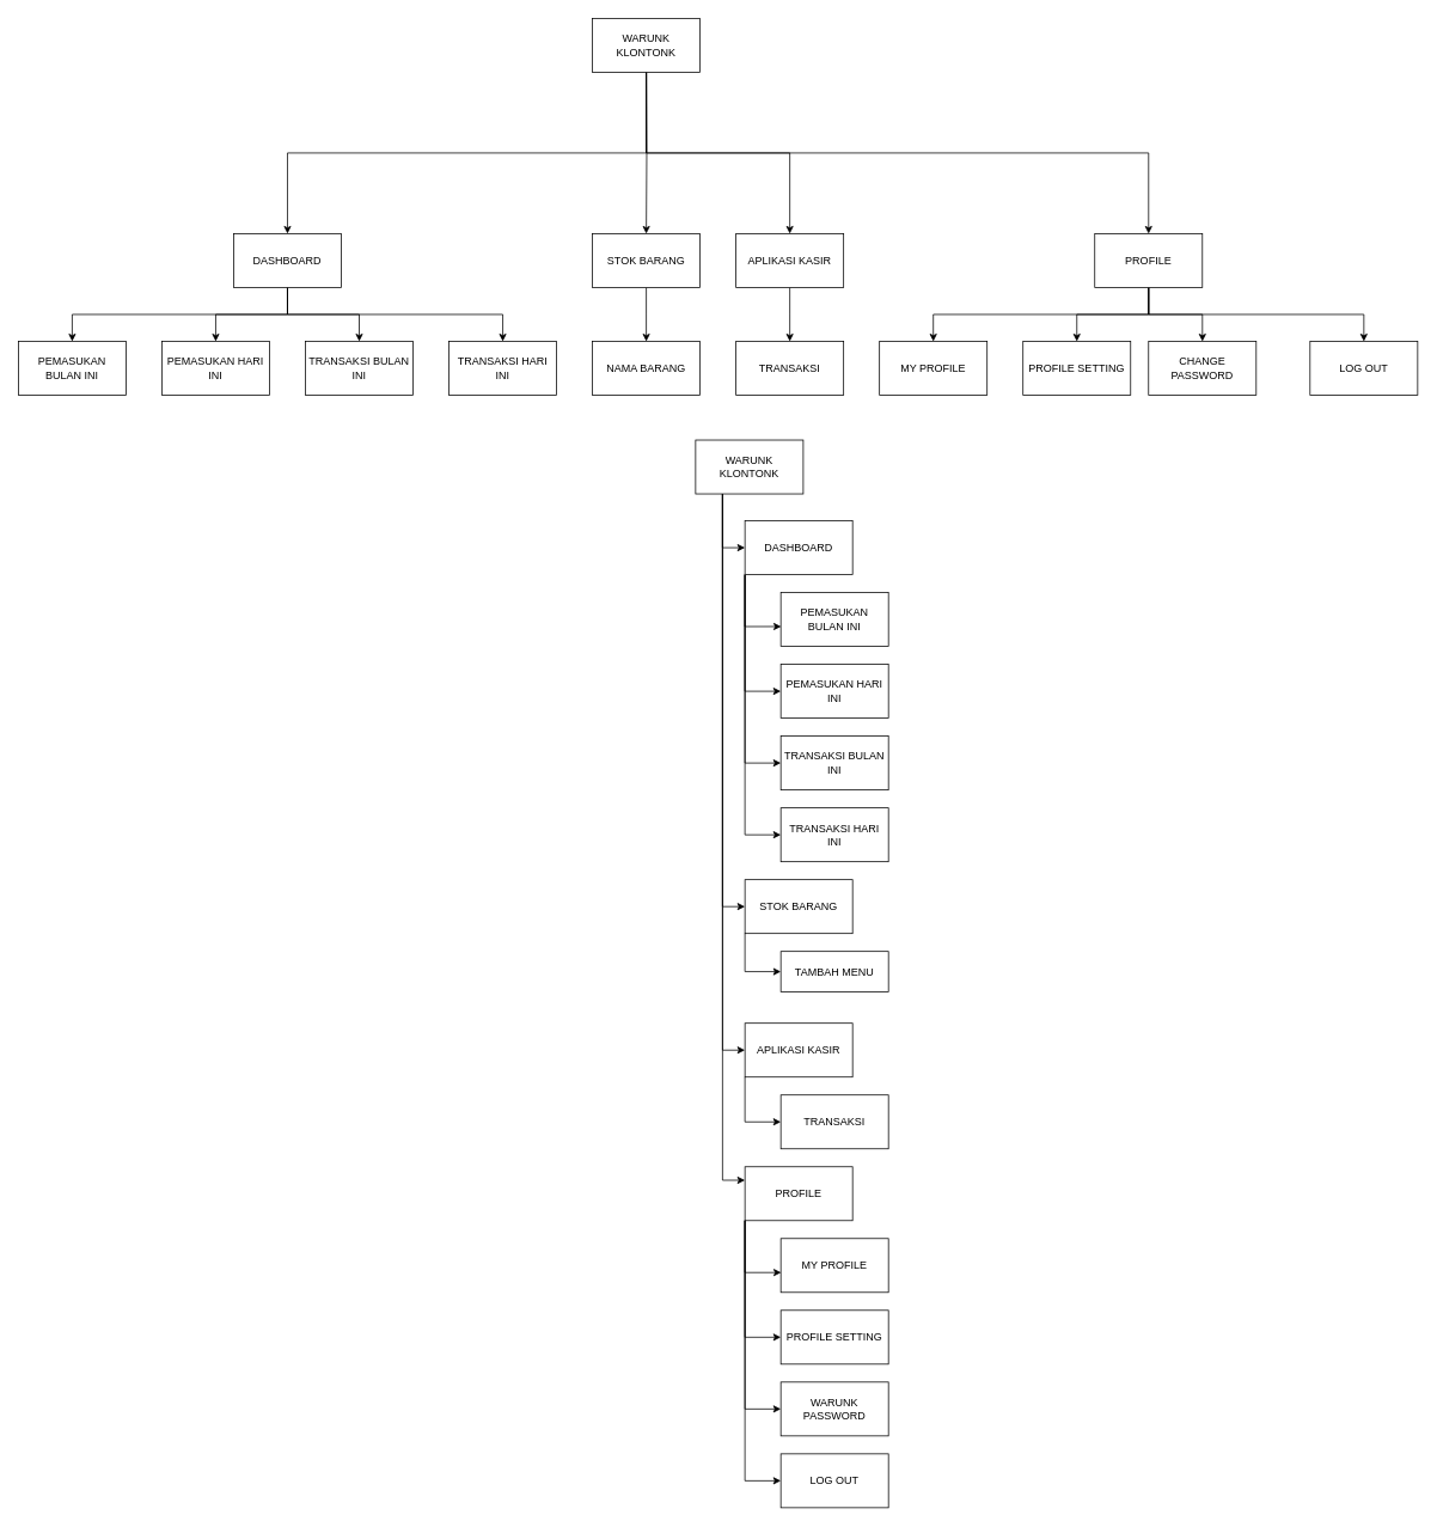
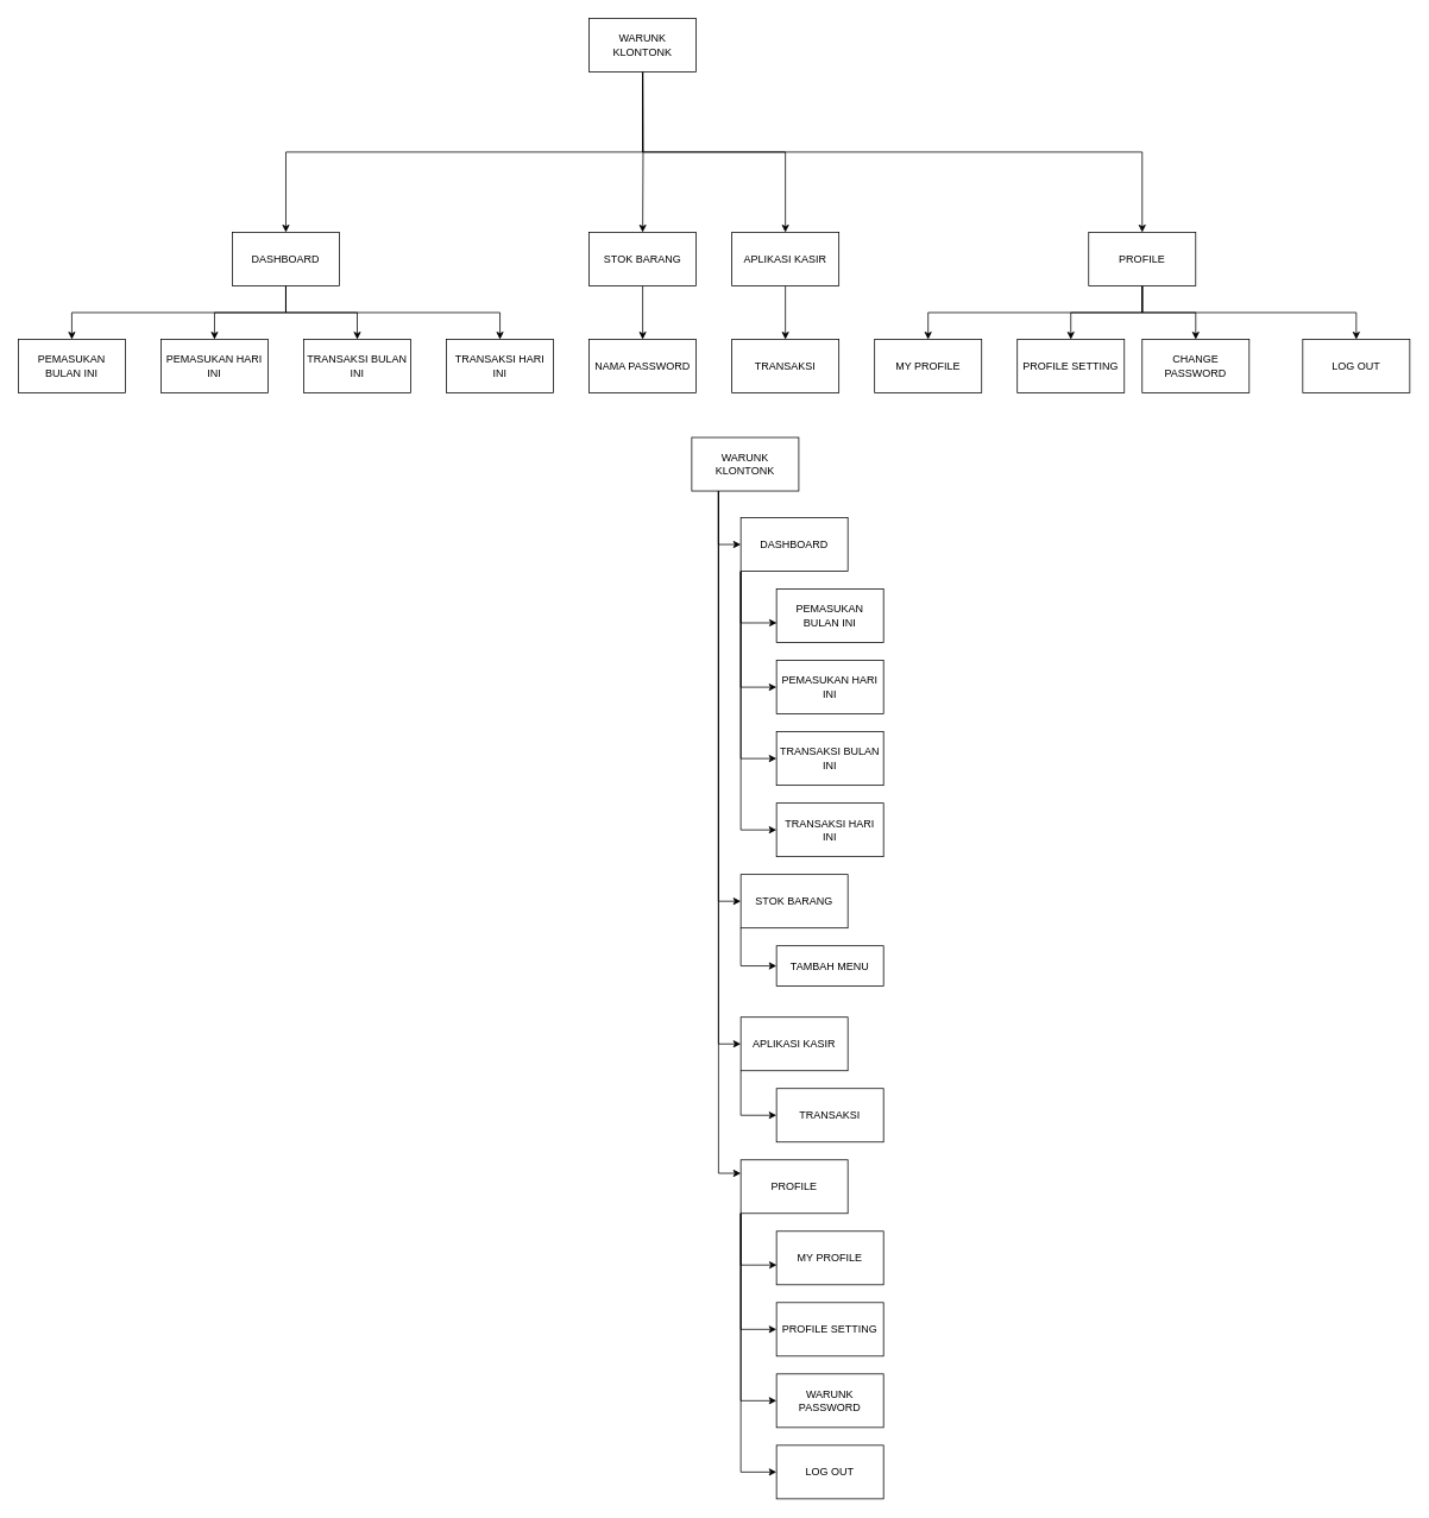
  <mxCell id="0" />
  <mxCell id="1" parent="0" />
  <mxCell id="2" style="edgeStyle=orthogonalEdgeStyle;rounded=0;orthogonalLoop=1;jettySize=auto;html=1;exitX=0.5;exitY=1;exitDx=0;exitDy=0;entryX=0.5;entryY=0;entryDx=0;entryDy=0;" edge="1" parent="1" source="3"><mxGeometry relative="1" as="geometry"><mxPoint x="720" y="380" as="targetPoint" /></mxGeometry></mxCell>
  <mxCell id="3" value="STOK BARANG" style="rounded=0;whiteSpace=wrap;html=1;" vertex="1" parent="1"><mxGeometry x="660" y="260" width="120" height="60" as="geometry" /></mxCell>
  <mxCell id="4" style="edgeStyle=orthogonalEdgeStyle;rounded=0;orthogonalLoop=1;jettySize=auto;html=1;exitX=0.5;exitY=1;exitDx=0;exitDy=0;entryX=0.5;entryY=0;entryDx=0;entryDy=0;" edge="1" parent="1" source="5"><mxGeometry relative="1" as="geometry"><mxPoint x="880" y="380" as="targetPoint" /></mxGeometry></mxCell>
  <mxCell id="5" value="APLIKASI KASIR" style="rounded=0;whiteSpace=wrap;html=1;" vertex="1" parent="1"><mxGeometry x="820" y="260" width="120" height="60" as="geometry" /></mxCell>
  <mxCell id="6" style="edgeStyle=orthogonalEdgeStyle;rounded=0;orthogonalLoop=1;jettySize=auto;html=1;exitX=0.5;exitY=1;exitDx=0;exitDy=0;entryX=0.5;entryY=0;entryDx=0;entryDy=0;" edge="1" parent="1" source="10" target="11"><mxGeometry relative="1" as="geometry" /></mxCell>
  <mxCell id="7" style="edgeStyle=orthogonalEdgeStyle;rounded=0;orthogonalLoop=1;jettySize=auto;html=1;exitX=0.5;exitY=1;exitDx=0;exitDy=0;entryX=0.5;entryY=0;entryDx=0;entryDy=0;" edge="1" parent="1" source="10" target="12"><mxGeometry relative="1" as="geometry" /></mxCell>
  <mxCell id="8" style="edgeStyle=orthogonalEdgeStyle;rounded=0;orthogonalLoop=1;jettySize=auto;html=1;exitX=0.5;exitY=1;exitDx=0;exitDy=0;entryX=0.5;entryY=0;entryDx=0;entryDy=0;" edge="1" parent="1" source="10" target="13"><mxGeometry relative="1" as="geometry" /></mxCell>
  <mxCell id="9" style="edgeStyle=orthogonalEdgeStyle;rounded=0;orthogonalLoop=1;jettySize=auto;html=1;exitX=0.5;exitY=1;exitDx=0;exitDy=0;" edge="1" parent="1" source="10" target="15"><mxGeometry relative="1" as="geometry" /></mxCell>
  <mxCell id="10" value="DASHBOARD" style="rounded=0;whiteSpace=wrap;html=1;" vertex="1" parent="1"><mxGeometry x="260" y="260" width="120" height="60" as="geometry" /></mxCell>
  <mxCell id="11" value="PEMASUKAN BULAN INI" style="rounded=0;whiteSpace=wrap;html=1;" vertex="1" parent="1"><mxGeometry x="20" y="380" width="120" height="60" as="geometry" /></mxCell>
  <mxCell id="12" value="PEMASUKAN HARI INI" style="rounded=0;whiteSpace=wrap;html=1;" vertex="1" parent="1"><mxGeometry x="180" y="380" width="120" height="60" as="geometry" /></mxCell>
  <mxCell id="13" value="TRANSAKSI BULAN INI" style="rounded=0;whiteSpace=wrap;html=1;" vertex="1" parent="1"><mxGeometry x="340" y="380" width="120" height="60" as="geometry" /></mxCell>
  <mxCell id="14" value="TRANSAKSI" style="rounded=0;whiteSpace=wrap;html=1;" vertex="1" parent="1"><mxGeometry x="820" y="380" width="120" height="60" as="geometry" /></mxCell>
  <mxCell id="15" value="TRANSAKSI HARI INI" style="rounded=0;whiteSpace=wrap;html=1;" vertex="1" parent="1"><mxGeometry x="500" y="380" width="120" height="60" as="geometry" /></mxCell>
- <mxCell id="16" value="NAMA BARANG" style="rounded=0;whiteSpace=wrap;html=1;" vertex="1" parent="1"><mxGeometry x="660" y="380" width="120" height="60" as="geometry" /></mxCell>
+ <mxCell id="16" value="NAMA PASSWORD" style="rounded=0;whiteSpace=wrap;html=1;" vertex="1" parent="1"><mxGeometry x="660" y="380" width="120" height="60" as="geometry" /></mxCell>
  <mxCell id="17" style="edgeStyle=orthogonalEdgeStyle;rounded=0;orthogonalLoop=1;jettySize=auto;html=1;exitX=0.5;exitY=1;exitDx=0;exitDy=0;" edge="1" parent="1" source="21" target="10"><mxGeometry relative="1" as="geometry" /></mxCell>
  <mxCell id="18" style="edgeStyle=orthogonalEdgeStyle;rounded=0;orthogonalLoop=1;jettySize=auto;html=1;exitX=0.5;exitY=1;exitDx=0;exitDy=0;entryX=0.5;entryY=0;entryDx=0;entryDy=0;" edge="1" parent="1" target="3"><mxGeometry relative="1" as="geometry"><mxPoint x="720" y="80" as="sourcePoint" /></mxGeometry></mxCell>
  <mxCell id="19" style="edgeStyle=orthogonalEdgeStyle;rounded=0;orthogonalLoop=1;jettySize=auto;html=1;exitX=0.5;exitY=1;exitDx=0;exitDy=0;entryX=0.5;entryY=0;entryDx=0;entryDy=0;" edge="1" parent="1" source="21" target="5"><mxGeometry relative="1" as="geometry" /></mxCell>
  <mxCell id="20" style="edgeStyle=orthogonalEdgeStyle;rounded=0;orthogonalLoop=1;jettySize=auto;html=1;exitX=0.5;exitY=1;exitDx=0;exitDy=0;entryX=0.5;entryY=0;entryDx=0;entryDy=0;" edge="1" parent="1" source="21" target="46"><mxGeometry relative="1" as="geometry" /></mxCell>
  <mxCell id="21" value="WARUNK&lt;br&gt;KLONTONK" style="rounded=0;whiteSpace=wrap;html=1;" vertex="1" parent="1"><mxGeometry x="660" y="20" width="120" height="60" as="geometry" /></mxCell>
  <mxCell id="22" style="edgeStyle=orthogonalEdgeStyle;rounded=0;orthogonalLoop=1;jettySize=auto;html=1;exitX=0;exitY=1;exitDx=0;exitDy=0;entryX=0;entryY=0.5;entryDx=0;entryDy=0;" edge="1" parent="1" source="23" target="36"><mxGeometry relative="1" as="geometry" /></mxCell>
  <mxCell id="23" value="STOK BARANG" style="rounded=0;whiteSpace=wrap;html=1;" vertex="1" parent="1"><mxGeometry x="830" y="980" width="120" height="60" as="geometry" /></mxCell>
  <mxCell id="24" style="edgeStyle=orthogonalEdgeStyle;rounded=0;orthogonalLoop=1;jettySize=auto;html=1;exitX=0;exitY=1;exitDx=0;exitDy=0;entryX=0;entryY=0.5;entryDx=0;entryDy=0;" edge="1" parent="1" source="25" target="34"><mxGeometry relative="1" as="geometry" /></mxCell>
  <mxCell id="25" value="APLIKASI KASIR" style="rounded=0;whiteSpace=wrap;html=1;" vertex="1" parent="1"><mxGeometry x="830" y="1140" width="120" height="60" as="geometry" /></mxCell>
  <mxCell id="26" style="edgeStyle=orthogonalEdgeStyle;rounded=0;orthogonalLoop=1;jettySize=auto;html=1;exitX=0;exitY=1;exitDx=0;exitDy=0;entryX=0.003;entryY=0.631;entryDx=0;entryDy=0;entryPerimeter=0;" edge="1" parent="1" source="30" target="31"><mxGeometry relative="1" as="geometry" /></mxCell>
  <mxCell id="27" style="edgeStyle=orthogonalEdgeStyle;rounded=0;orthogonalLoop=1;jettySize=auto;html=1;exitX=0;exitY=1;exitDx=0;exitDy=0;entryX=0;entryY=0.5;entryDx=0;entryDy=0;" edge="1" parent="1" source="30" target="32"><mxGeometry relative="1" as="geometry" /></mxCell>
  <mxCell id="28" style="edgeStyle=orthogonalEdgeStyle;rounded=0;orthogonalLoop=1;jettySize=auto;html=1;exitX=0;exitY=1;exitDx=0;exitDy=0;entryX=0;entryY=0.5;entryDx=0;entryDy=0;" edge="1" parent="1" source="30" target="33"><mxGeometry relative="1" as="geometry" /></mxCell>
  <mxCell id="29" style="edgeStyle=orthogonalEdgeStyle;rounded=0;orthogonalLoop=1;jettySize=auto;html=1;exitX=0;exitY=1;exitDx=0;exitDy=0;entryX=0;entryY=0.5;entryDx=0;entryDy=0;" edge="1" parent="1" source="30" target="35"><mxGeometry relative="1" as="geometry" /></mxCell>
  <mxCell id="30" value="DASHBOARD" style="rounded=0;whiteSpace=wrap;html=1;" vertex="1" parent="1"><mxGeometry x="830" y="580" width="120" height="60" as="geometry" /></mxCell>
  <mxCell id="31" value="PEMASUKAN BULAN INI" style="rounded=0;whiteSpace=wrap;html=1;" vertex="1" parent="1"><mxGeometry x="870" y="660" width="120" height="60" as="geometry" /></mxCell>
  <mxCell id="32" value="PEMASUKAN HARI INI" style="rounded=0;whiteSpace=wrap;html=1;" vertex="1" parent="1"><mxGeometry x="870" y="740" width="120" height="60" as="geometry" /></mxCell>
  <mxCell id="33" value="TRANSAKSI BULAN INI" style="rounded=0;whiteSpace=wrap;html=1;" vertex="1" parent="1"><mxGeometry x="870" y="820" width="120" height="60" as="geometry" /></mxCell>
  <mxCell id="34" value="TRANSAKSI" style="rounded=0;whiteSpace=wrap;html=1;" vertex="1" parent="1"><mxGeometry x="870" y="1220" width="120" height="60" as="geometry" /></mxCell>
  <mxCell id="35" value="TRANSAKSI HARI INI" style="rounded=0;whiteSpace=wrap;html=1;" vertex="1" parent="1"><mxGeometry x="870" y="900" width="120" height="60" as="geometry" /></mxCell>
  <mxCell id="36" value="TAMBAH MENU" style="rounded=0;whiteSpace=wrap;html=1;" vertex="1" parent="1"><mxGeometry x="870" y="1060" width="120" height="45" as="geometry" /></mxCell>
  <mxCell id="37" style="edgeStyle=orthogonalEdgeStyle;rounded=0;orthogonalLoop=1;jettySize=auto;html=1;exitX=0.25;exitY=1;exitDx=0;exitDy=0;entryX=0;entryY=0.5;entryDx=0;entryDy=0;" edge="1" parent="1" source="41" target="30"><mxGeometry relative="1" as="geometry" /></mxCell>
  <mxCell id="38" style="edgeStyle=orthogonalEdgeStyle;rounded=0;orthogonalLoop=1;jettySize=auto;html=1;exitX=0.25;exitY=1;exitDx=0;exitDy=0;entryX=0;entryY=0.5;entryDx=0;entryDy=0;" edge="1" parent="1" source="41" target="23"><mxGeometry relative="1" as="geometry" /></mxCell>
  <mxCell id="39" style="edgeStyle=orthogonalEdgeStyle;rounded=0;orthogonalLoop=1;jettySize=auto;html=1;exitX=0.25;exitY=1;exitDx=0;exitDy=0;entryX=0;entryY=0.5;entryDx=0;entryDy=0;" edge="1" parent="1" source="41" target="25"><mxGeometry relative="1" as="geometry" /></mxCell>
  <mxCell id="40" style="edgeStyle=orthogonalEdgeStyle;rounded=0;orthogonalLoop=1;jettySize=auto;html=1;exitX=0.25;exitY=1;exitDx=0;exitDy=0;entryX=0;entryY=0.25;entryDx=0;entryDy=0;" edge="1" parent="1" source="41" target="55"><mxGeometry relative="1" as="geometry" /></mxCell>
  <mxCell id="41" value="WARUNK&lt;br&gt;KLONTONK" style="rounded=0;whiteSpace=wrap;html=1;" vertex="1" parent="1"><mxGeometry x="775" y="490" width="120" height="60" as="geometry" /></mxCell>
  <mxCell id="42" style="edgeStyle=orthogonalEdgeStyle;rounded=0;orthogonalLoop=1;jettySize=auto;html=1;exitX=0.5;exitY=1;exitDx=0;exitDy=0;entryX=0.5;entryY=0;entryDx=0;entryDy=0;" edge="1" parent="1" source="46" target="47"><mxGeometry relative="1" as="geometry" /></mxCell>
  <mxCell id="43" style="edgeStyle=orthogonalEdgeStyle;rounded=0;orthogonalLoop=1;jettySize=auto;html=1;exitX=0.5;exitY=1;exitDx=0;exitDy=0;entryX=0.5;entryY=0;entryDx=0;entryDy=0;" edge="1" parent="1" source="46" target="48"><mxGeometry relative="1" as="geometry" /></mxCell>
  <mxCell id="44" style="edgeStyle=orthogonalEdgeStyle;rounded=0;orthogonalLoop=1;jettySize=auto;html=1;exitX=0.5;exitY=1;exitDx=0;exitDy=0;entryX=0.5;entryY=0;entryDx=0;entryDy=0;" edge="1" parent="1" source="46" target="49"><mxGeometry relative="1" as="geometry" /></mxCell>
  <mxCell id="45" style="edgeStyle=orthogonalEdgeStyle;rounded=0;orthogonalLoop=1;jettySize=auto;html=1;exitX=0.5;exitY=1;exitDx=0;exitDy=0;entryX=0.5;entryY=0;entryDx=0;entryDy=0;" edge="1" parent="1" source="46" target="50"><mxGeometry relative="1" as="geometry" /></mxCell>
  <mxCell id="46" value="PROFILE" style="rounded=0;whiteSpace=wrap;html=1;" vertex="1" parent="1"><mxGeometry x="1220" y="260" width="120" height="60" as="geometry" /></mxCell>
  <mxCell id="47" value="MY PROFILE" style="rounded=0;whiteSpace=wrap;html=1;" vertex="1" parent="1"><mxGeometry x="980" y="380" width="120" height="60" as="geometry" /></mxCell>
  <mxCell id="48" value="PROFILE SETTING" style="rounded=0;whiteSpace=wrap;html=1;" vertex="1" parent="1"><mxGeometry x="1140" y="380" width="120" height="60" as="geometry" /></mxCell>
  <mxCell id="49" value="CHANGE PASSWORD" style="rounded=0;whiteSpace=wrap;html=1;" vertex="1" parent="1"><mxGeometry x="1280" y="380" width="120" height="60" as="geometry" /></mxCell>
  <mxCell id="50" value="LOG OUT" style="rounded=0;whiteSpace=wrap;html=1;" vertex="1" parent="1"><mxGeometry x="1460" y="380" width="120" height="60" as="geometry" /></mxCell>
  <mxCell id="51" style="edgeStyle=orthogonalEdgeStyle;rounded=0;orthogonalLoop=1;jettySize=auto;html=1;exitX=0;exitY=1;exitDx=0;exitDy=0;entryX=0.003;entryY=0.631;entryDx=0;entryDy=0;entryPerimeter=0;" edge="1" parent="1" source="55" target="56"><mxGeometry relative="1" as="geometry" /></mxCell>
  <mxCell id="52" style="edgeStyle=orthogonalEdgeStyle;rounded=0;orthogonalLoop=1;jettySize=auto;html=1;exitX=0;exitY=1;exitDx=0;exitDy=0;entryX=0;entryY=0.5;entryDx=0;entryDy=0;" edge="1" parent="1" source="55" target="57"><mxGeometry relative="1" as="geometry" /></mxCell>
  <mxCell id="53" style="edgeStyle=orthogonalEdgeStyle;rounded=0;orthogonalLoop=1;jettySize=auto;html=1;exitX=0;exitY=1;exitDx=0;exitDy=0;entryX=0;entryY=0.5;entryDx=0;entryDy=0;" edge="1" parent="1" source="55" target="58"><mxGeometry relative="1" as="geometry" /></mxCell>
  <mxCell id="54" style="edgeStyle=orthogonalEdgeStyle;rounded=0;orthogonalLoop=1;jettySize=auto;html=1;exitX=0;exitY=1;exitDx=0;exitDy=0;entryX=0;entryY=0.5;entryDx=0;entryDy=0;" edge="1" parent="1" source="55" target="59"><mxGeometry relative="1" as="geometry" /></mxCell>
  <mxCell id="55" value="PROFILE" style="rounded=0;whiteSpace=wrap;html=1;" vertex="1" parent="1"><mxGeometry x="830" y="1300" width="120" height="60" as="geometry" /></mxCell>
  <mxCell id="56" value="MY PROFILE" style="rounded=0;whiteSpace=wrap;html=1;" vertex="1" parent="1"><mxGeometry x="870" y="1380" width="120" height="60" as="geometry" /></mxCell>
  <mxCell id="57" value="PROFILE SETTING" style="rounded=0;whiteSpace=wrap;html=1;" vertex="1" parent="1"><mxGeometry x="870" y="1460" width="120" height="60" as="geometry" /></mxCell>
  <mxCell id="58" value="WARUNK PASSWORD" style="rounded=0;whiteSpace=wrap;html=1;" vertex="1" parent="1"><mxGeometry x="870" y="1540" width="120" height="60" as="geometry" /></mxCell>
  <mxCell id="59" value="LOG OUT" style="rounded=0;whiteSpace=wrap;html=1;" vertex="1" parent="1"><mxGeometry x="870" y="1620" width="120" height="60" as="geometry" /></mxCell>
